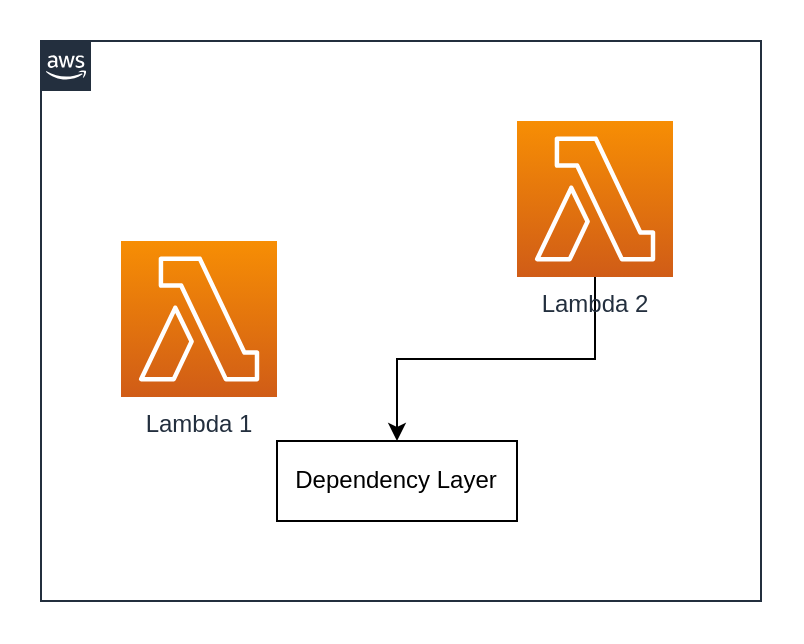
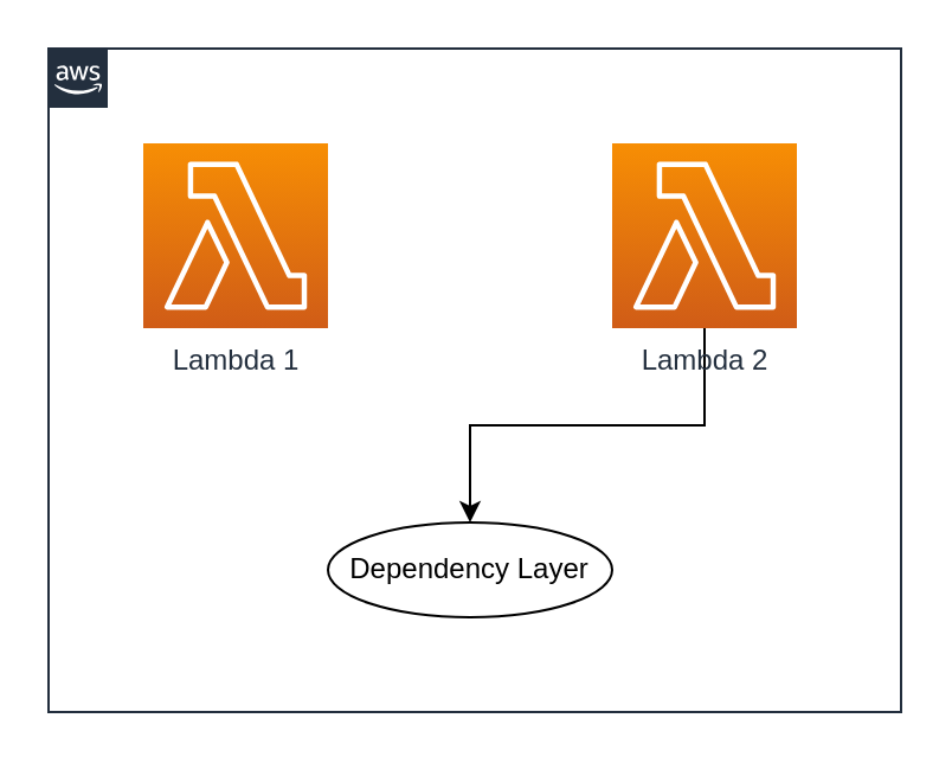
  <mxCell id="0" />
  <mxCell id="1" parent="0" />
- <mxCell id="2" value="Lambda 1" style="sketch=0;points=[[0,0,0],[0.25,0,0],[0.5,0,0],[0.75,0,0],[1,0,0],[0,1,0],[0.25,1,0],[0.5,1,0],[0.75,1,0],[1,1,0],[0,0.25,0],[0,0.5,0],[0,0.75,0],[1,0.25,0],[1,0.5,0],[1,0.75,0]];outlineConnect=0;fontColor=#232F3E;gradientColor=#F78E04;gradientDirection=north;fillColor=#D05C17;strokeColor=#ffffff;dashed=0;verticalLabelPosition=bottom;verticalAlign=top;align=center;html=1;fontSize=12;fontStyle=0;aspect=fixed;shape=mxgraph.aws4.resourceIcon;resIcon=mxgraph.aws4.lambda;" vertex="1" parent="1"><mxGeometry x="60" y="120" width="78" height="78" as="geometry" /></mxCell>
+ <mxCell id="2" value="Lambda 1" style="sketch=0;points=[[0,0,0],[0.25,0,0],[0.5,0,0],[0.75,0,0],[1,0,0],[0,1,0],[0.25,1,0],[0.5,1,0],[0.75,1,0],[1,1,0],[0,0.25,0],[0,0.5,0],[0,0.75,0],[1,0.25,0],[1,0.5,0],[1,0.75,0]];outlineConnect=0;fontColor=#232F3E;gradientColor=#F78E04;gradientDirection=north;fillColor=#D05C17;strokeColor=#ffffff;dashed=0;verticalLabelPosition=bottom;verticalAlign=top;align=center;html=1;fontSize=12;fontStyle=0;aspect=fixed;shape=mxgraph.aws4.resourceIcon;resIcon=mxgraph.aws4.lambda;" vertex="1" parent="1"><mxGeometry x="60" y="60" width="78" height="78" as="geometry" /></mxCell>
  <mxCell id="3" style="edgeStyle=orthogonalEdgeStyle;rounded=0;orthogonalLoop=1;jettySize=auto;html=1;entryX=0.5;entryY=0;entryDx=0;entryDy=0;" edge="1" parent="1" source="4" target="5"><mxGeometry relative="1" as="geometry" /></mxCell>
  <mxCell id="4" value="Lambda 2" style="sketch=0;points=[[0,0,0],[0.25,0,0],[0.5,0,0],[0.75,0,0],[1,0,0],[0,1,0],[0.25,1,0],[0.5,1,0],[0.75,1,0],[1,1,0],[0,0.25,0],[0,0.5,0],[0,0.75,0],[1,0.25,0],[1,0.5,0],[1,0.75,0]];outlineConnect=0;fontColor=#232F3E;gradientColor=#F78E04;gradientDirection=north;fillColor=#D05C17;strokeColor=#ffffff;dashed=0;verticalLabelPosition=bottom;verticalAlign=top;align=center;html=1;fontSize=12;fontStyle=0;aspect=fixed;shape=mxgraph.aws4.resourceIcon;resIcon=mxgraph.aws4.lambda;" vertex="1" parent="1"><mxGeometry x="258" y="60" width="78" height="78" as="geometry" /></mxCell>
- <mxCell id="5" value="Dependency Layer" style="rounded=0;whiteSpace=wrap;html=1;" vertex="1" parent="1"><mxGeometry x="138" y="220" width="120" height="40" as="geometry" /></mxCell>
+ <mxCell id="5" value="Dependency Layer" style="ellipse;whiteSpace=wrap;html=1;" vertex="1" parent="1"><mxGeometry x="138" y="220" width="120" height="40" as="geometry" /></mxCell>
  <mxCell id="6" value="" style="points=[[0,0],[0.25,0],[0.5,0],[0.75,0],[1,0],[1,0.25],[1,0.5],[1,0.75],[1,1],[0.75,1],[0.5,1],[0.25,1],[0,1],[0,0.75],[0,0.5],[0,0.25]];outlineConnect=0;gradientColor=none;html=1;whiteSpace=wrap;fontSize=12;fontStyle=0;container=1;pointerEvents=0;collapsible=0;recursiveResize=0;shape=mxgraph.aws4.group;grIcon=mxgraph.aws4.group_aws_cloud_alt;strokeColor=#232F3E;fillColor=none;verticalAlign=top;align=left;spacingLeft=30;fontColor=#232F3E;dashed=0;" vertex="1" parent="1"><mxGeometry x="20" y="20" width="360" height="280" as="geometry" /></mxCell>
